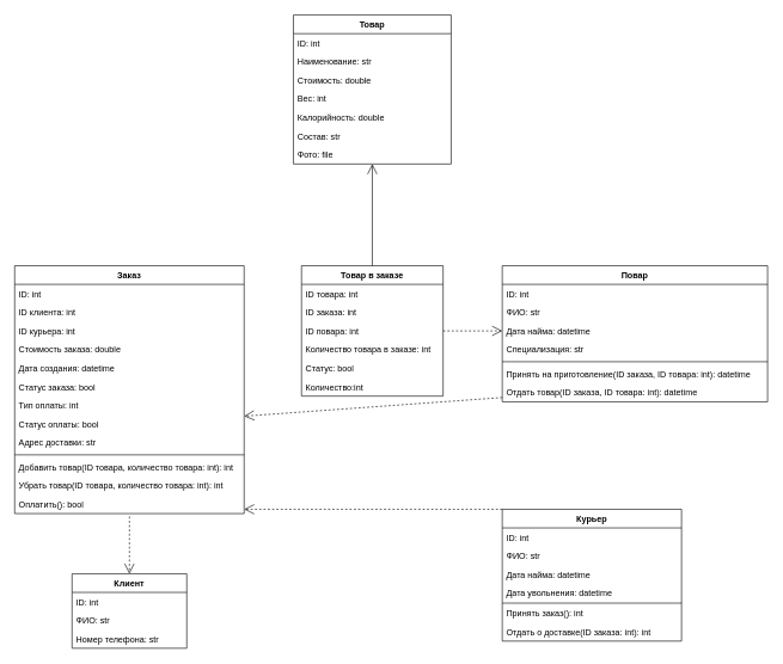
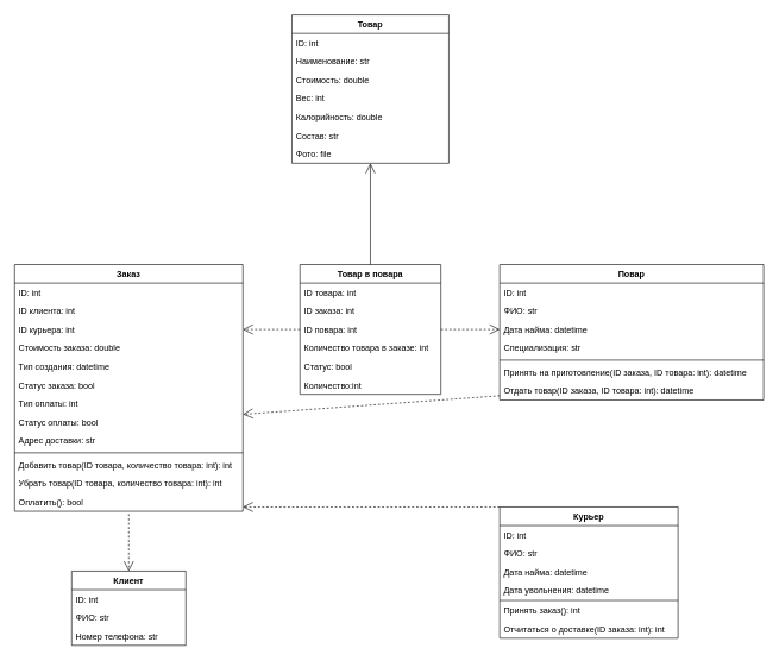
  <mxCell id="0" />
  <mxCell id="1" parent="0" />
  <mxCell id="2" value="Заказ" style="swimlane;fontStyle=1;align=center;verticalAlign=top;childLayout=stackLayout;horizontal=1;startSize=26;horizontalStack=0;resizeParent=1;resizeLast=0;collapsible=1;marginBottom=0;rounded=0;shadow=0;strokeWidth=1;" parent="1" vertex="1"><mxGeometry x="20" y="370" width="320" height="346" as="geometry"><mxRectangle x="230" y="140" width="160" height="26" as="alternateBounds" /></mxGeometry></mxCell>
  <mxCell id="3" value="ID: int" style="text;strokeColor=none;fillColor=none;align=left;verticalAlign=top;spacingLeft=4;spacingRight=4;overflow=hidden;rotatable=0;points=[[0,0.5],[1,0.5]];portConstraint=eastwest;" parent="2" vertex="1"><mxGeometry y="26" width="320" height="26" as="geometry" /></mxCell>
  <mxCell id="4" value="ID клиента: int" style="text;strokeColor=none;fillColor=none;align=left;verticalAlign=top;spacingLeft=4;spacingRight=4;overflow=hidden;rotatable=0;points=[[0,0.5],[1,0.5]];portConstraint=eastwest;" parent="2" vertex="1"><mxGeometry y="52" width="320" height="26" as="geometry" /></mxCell>
  <mxCell id="5" value="ID курьера: int" style="text;strokeColor=none;fillColor=none;align=left;verticalAlign=top;spacingLeft=4;spacingRight=4;overflow=hidden;rotatable=0;points=[[0,0.5],[1,0.5]];portConstraint=eastwest;" parent="2" vertex="1"><mxGeometry y="78" width="320" height="26" as="geometry" /></mxCell>
  <mxCell id="6" value="Стоимость заказа: double" style="text;align=left;verticalAlign=top;spacingLeft=4;spacingRight=4;overflow=hidden;rotatable=0;points=[[0,0.5],[1,0.5]];portConstraint=eastwest;rounded=0;shadow=0;html=0;" parent="2" vertex="1"><mxGeometry y="104" width="320" height="26" as="geometry" /></mxCell>
- <mxCell id="7" value="Дата создания: datetime" style="text;align=left;verticalAlign=top;spacingLeft=4;spacingRight=4;overflow=hidden;rotatable=0;points=[[0,0.5],[1,0.5]];portConstraint=eastwest;" parent="2" vertex="1"><mxGeometry y="130" width="320" height="26" as="geometry" /></mxCell>
+ <mxCell id="7" value="Тип создания: datetime" style="text;align=left;verticalAlign=top;spacingLeft=4;spacingRight=4;overflow=hidden;rotatable=0;points=[[0,0.5],[1,0.5]];portConstraint=eastwest;" parent="2" vertex="1"><mxGeometry y="130" width="320" height="26" as="geometry" /></mxCell>
  <mxCell id="8" value="Статус заказа: bool" style="text;strokeColor=none;fillColor=none;align=left;verticalAlign=top;spacingLeft=4;spacingRight=4;overflow=hidden;rotatable=0;points=[[0,0.5],[1,0.5]];portConstraint=eastwest;" parent="2" vertex="1"><mxGeometry y="156" width="320" height="26" as="geometry" /></mxCell>
  <mxCell id="9" value="Тип оплаты: int" style="text;strokeColor=none;fillColor=none;align=left;verticalAlign=top;spacingLeft=4;spacingRight=4;overflow=hidden;rotatable=0;points=[[0,0.5],[1,0.5]];portConstraint=eastwest;" parent="2" vertex="1"><mxGeometry y="182" width="320" height="26" as="geometry" /></mxCell>
  <mxCell id="10" value="Статус оплаты: bool" style="text;strokeColor=none;fillColor=none;align=left;verticalAlign=top;spacingLeft=4;spacingRight=4;overflow=hidden;rotatable=0;points=[[0,0.5],[1,0.5]];portConstraint=eastwest;" parent="2" vertex="1"><mxGeometry y="208" width="320" height="26" as="geometry" /></mxCell>
  <mxCell id="11" value="Адрес доставки: str" style="text;align=left;verticalAlign=top;spacingLeft=4;spacingRight=4;overflow=hidden;rotatable=0;points=[[0,0.5],[1,0.5]];portConstraint=eastwest;" parent="2" vertex="1"><mxGeometry y="234" width="320" height="26" as="geometry" /></mxCell>
  <mxCell id="12" value="" style="line;html=1;strokeWidth=1;align=left;verticalAlign=middle;spacingTop=-1;spacingLeft=3;spacingRight=3;rotatable=0;labelPosition=right;points=[];portConstraint=eastwest;" parent="2" vertex="1"><mxGeometry y="260" width="320" height="8" as="geometry" /></mxCell>
  <mxCell id="13" value="Добавить товар(ID товара, количество товара: int): int" style="text;align=left;verticalAlign=top;spacingLeft=4;spacingRight=4;overflow=hidden;rotatable=0;points=[[0,0.5],[1,0.5]];portConstraint=eastwest;" parent="2" vertex="1"><mxGeometry y="268" width="320" height="26" as="geometry" /></mxCell>
  <mxCell id="14" value="Убрать товар(ID товара, количество товара: int): int" style="text;align=left;verticalAlign=top;spacingLeft=4;spacingRight=4;overflow=hidden;rotatable=0;points=[[0,0.5],[1,0.5]];portConstraint=eastwest;" parent="2" vertex="1"><mxGeometry y="294" width="320" height="26" as="geometry" /></mxCell>
  <mxCell id="15" value="Оплатить(): bool" style="text;align=left;verticalAlign=top;spacingLeft=4;spacingRight=4;overflow=hidden;rotatable=0;points=[[0,0.5],[1,0.5]];portConstraint=eastwest;" parent="2" vertex="1"><mxGeometry y="320" width="320" height="26" as="geometry" /></mxCell>
  <mxCell id="16" value="Клиент" style="swimlane;fontStyle=1;align=center;verticalAlign=top;childLayout=stackLayout;horizontal=1;startSize=26;horizontalStack=0;resizeParent=1;resizeLast=0;collapsible=1;marginBottom=0;rounded=0;shadow=0;strokeWidth=1;" parent="1" vertex="1"><mxGeometry x="100" y="800" width="160" height="104" as="geometry"><mxRectangle x="340" y="380" width="170" height="26" as="alternateBounds" /></mxGeometry></mxCell>
  <mxCell id="17" value="ID: int" style="text;strokeColor=none;fillColor=none;align=left;verticalAlign=top;spacingLeft=4;spacingRight=4;overflow=hidden;rotatable=0;points=[[0,0.5],[1,0.5]];portConstraint=eastwest;" parent="16" vertex="1"><mxGeometry y="26" width="160" height="26" as="geometry" /></mxCell>
  <mxCell id="18" value="ФИО: str" style="text;align=left;verticalAlign=top;spacingLeft=4;spacingRight=4;overflow=hidden;rotatable=0;points=[[0,0.5],[1,0.5]];portConstraint=eastwest;" parent="16" vertex="1"><mxGeometry y="52" width="160" height="26" as="geometry" /></mxCell>
  <mxCell id="19" value="Номер телефона: str" style="text;align=left;verticalAlign=top;spacingLeft=4;spacingRight=4;overflow=hidden;rotatable=0;points=[[0,0.5],[1,0.5]];portConstraint=eastwest;" parent="16" vertex="1"><mxGeometry y="78" width="160" height="26" as="geometry" /></mxCell>
  <mxCell id="20" value="Повар" style="swimlane;fontStyle=1;align=center;verticalAlign=top;childLayout=stackLayout;horizontal=1;startSize=26;horizontalStack=0;resizeParent=1;resizeParentMax=0;resizeLast=0;collapsible=1;marginBottom=0;" parent="1" vertex="1"><mxGeometry x="700" y="370" width="370" height="190" as="geometry" /></mxCell>
  <mxCell id="21" value="ID: int" style="text;strokeColor=none;fillColor=none;align=left;verticalAlign=top;spacingLeft=4;spacingRight=4;overflow=hidden;rotatable=0;points=[[0,0.5],[1,0.5]];portConstraint=eastwest;" parent="20" vertex="1"><mxGeometry y="26" width="370" height="26" as="geometry" /></mxCell>
  <mxCell id="22" value="ФИО: str" style="text;strokeColor=none;fillColor=none;align=left;verticalAlign=top;spacingLeft=4;spacingRight=4;overflow=hidden;rotatable=0;points=[[0,0.5],[1,0.5]];portConstraint=eastwest;" parent="20" vertex="1"><mxGeometry y="52" width="370" height="26" as="geometry" /></mxCell>
  <mxCell id="23" value="Дата найма: datetime " style="text;strokeColor=none;fillColor=none;align=left;verticalAlign=top;spacingLeft=4;spacingRight=4;overflow=hidden;rotatable=0;points=[[0,0.5],[1,0.5]];portConstraint=eastwest;" parent="20" vertex="1"><mxGeometry y="78" width="370" height="26" as="geometry" /></mxCell>
  <mxCell id="24" value="Специализация: str" style="text;strokeColor=none;fillColor=none;align=left;verticalAlign=top;spacingLeft=4;spacingRight=4;overflow=hidden;rotatable=0;points=[[0,0.5],[1,0.5]];portConstraint=eastwest;" parent="20" vertex="1"><mxGeometry y="104" width="370" height="26" as="geometry" /></mxCell>
  <mxCell id="25" value="" style="line;strokeWidth=1;fillColor=none;align=left;verticalAlign=middle;spacingTop=-1;spacingLeft=3;spacingRight=3;rotatable=0;labelPosition=right;points=[];portConstraint=eastwest;strokeColor=inherit;" parent="20" vertex="1"><mxGeometry y="130" width="370" height="8" as="geometry" /></mxCell>
  <mxCell id="26" value="Принять на приготовление(ID заказа, ID товара: int): datetime" style="text;strokeColor=none;fillColor=none;align=left;verticalAlign=top;spacingLeft=4;spacingRight=4;overflow=hidden;rotatable=0;points=[[0,0.5],[1,0.5]];portConstraint=eastwest;" parent="20" vertex="1"><mxGeometry y="138" width="370" height="26" as="geometry" /></mxCell>
  <mxCell id="27" value="Отдать товар(ID заказа, ID товара: int): datetime" style="text;strokeColor=none;fillColor=none;align=left;verticalAlign=top;spacingLeft=4;spacingRight=4;overflow=hidden;rotatable=0;points=[[0,0.5],[1,0.5]];portConstraint=eastwest;" parent="20" vertex="1"><mxGeometry y="164" width="370" height="26" as="geometry" /></mxCell>
  <mxCell id="28" value="Товар" style="swimlane;fontStyle=1;align=center;verticalAlign=top;childLayout=stackLayout;horizontal=1;startSize=26;horizontalStack=0;resizeParent=1;resizeParentMax=0;resizeLast=0;collapsible=1;marginBottom=0;" parent="1" vertex="1"><mxGeometry x="408.75" y="20" width="220" height="208" as="geometry" /></mxCell>
  <mxCell id="29" value="ID: int" style="text;strokeColor=none;fillColor=none;align=left;verticalAlign=top;spacingLeft=4;spacingRight=4;overflow=hidden;rotatable=0;points=[[0,0.5],[1,0.5]];portConstraint=eastwest;" parent="28" vertex="1"><mxGeometry y="26" width="220" height="26" as="geometry" /></mxCell>
  <mxCell id="30" value="Наименование: str" style="text;strokeColor=none;fillColor=none;align=left;verticalAlign=top;spacingLeft=4;spacingRight=4;overflow=hidden;rotatable=0;points=[[0,0.5],[1,0.5]];portConstraint=eastwest;" parent="28" vertex="1"><mxGeometry y="52" width="220" height="26" as="geometry" /></mxCell>
  <mxCell id="31" value="Стоимость: double" style="text;strokeColor=none;fillColor=none;align=left;verticalAlign=top;spacingLeft=4;spacingRight=4;overflow=hidden;rotatable=0;points=[[0,0.5],[1,0.5]];portConstraint=eastwest;" parent="28" vertex="1"><mxGeometry y="78" width="220" height="26" as="geometry" /></mxCell>
  <mxCell id="32" value="Вес: int" style="text;strokeColor=none;fillColor=none;align=left;verticalAlign=top;spacingLeft=4;spacingRight=4;overflow=hidden;rotatable=0;points=[[0,0.5],[1,0.5]];portConstraint=eastwest;" parent="28" vertex="1"><mxGeometry y="104" width="220" height="26" as="geometry" /></mxCell>
  <mxCell id="33" value="Калорийность: double" style="text;strokeColor=none;fillColor=none;align=left;verticalAlign=top;spacingLeft=4;spacingRight=4;overflow=hidden;rotatable=0;points=[[0,0.5],[1,0.5]];portConstraint=eastwest;" parent="28" vertex="1"><mxGeometry y="130" width="220" height="26" as="geometry" /></mxCell>
  <mxCell id="34" value="Состав: str" style="text;strokeColor=none;fillColor=none;align=left;verticalAlign=top;spacingLeft=4;spacingRight=4;overflow=hidden;rotatable=0;points=[[0,0.5],[1,0.5]];portConstraint=eastwest;" parent="28" vertex="1"><mxGeometry y="156" width="220" height="26" as="geometry" /></mxCell>
  <mxCell id="35" value="Фото: file" style="text;strokeColor=none;fillColor=none;align=left;verticalAlign=top;spacingLeft=4;spacingRight=4;overflow=hidden;rotatable=0;points=[[0,0.5],[1,0.5]];portConstraint=eastwest;" parent="28" vertex="1"><mxGeometry y="182" width="220" height="26" as="geometry" /></mxCell>
  <mxCell id="36" value="Курьер" style="swimlane;fontStyle=1;align=center;verticalAlign=top;childLayout=stackLayout;horizontal=1;startSize=26;horizontalStack=0;resizeParent=1;resizeParentMax=0;resizeLast=0;collapsible=1;marginBottom=0;" parent="1" vertex="1"><mxGeometry x="700" y="710" width="250" height="184" as="geometry" /></mxCell>
  <mxCell id="37" value="ID: int" style="text;strokeColor=none;fillColor=none;align=left;verticalAlign=top;spacingLeft=4;spacingRight=4;overflow=hidden;rotatable=0;points=[[0,0.5],[1,0.5]];portConstraint=eastwest;" parent="36" vertex="1"><mxGeometry y="26" width="250" height="26" as="geometry" /></mxCell>
  <mxCell id="38" value="ФИО: str" style="text;strokeColor=none;fillColor=none;align=left;verticalAlign=top;spacingLeft=4;spacingRight=4;overflow=hidden;rotatable=0;points=[[0,0.5],[1,0.5]];portConstraint=eastwest;" parent="36" vertex="1"><mxGeometry y="52" width="250" height="26" as="geometry" /></mxCell>
  <mxCell id="39" value="Дата найма: datetime " style="text;strokeColor=none;fillColor=none;align=left;verticalAlign=top;spacingLeft=4;spacingRight=4;overflow=hidden;rotatable=0;points=[[0,0.5],[1,0.5]];portConstraint=eastwest;" parent="36" vertex="1"><mxGeometry y="78" width="250" height="26" as="geometry" /></mxCell>
  <mxCell id="40" value="Дата увольнения: datetime" style="text;strokeColor=none;fillColor=none;align=left;verticalAlign=top;spacingLeft=4;spacingRight=4;overflow=hidden;rotatable=0;points=[[0,0.5],[1,0.5]];portConstraint=eastwest;" parent="36" vertex="1"><mxGeometry y="104" width="250" height="26" as="geometry" /></mxCell>
  <mxCell id="41" value="" style="line;strokeWidth=1;fillColor=none;align=left;verticalAlign=middle;spacingTop=-1;spacingLeft=3;spacingRight=3;rotatable=0;labelPosition=right;points=[];portConstraint=eastwest;strokeColor=inherit;" parent="36" vertex="1"><mxGeometry y="130" width="250" height="2" as="geometry" /></mxCell>
  <mxCell id="42" value="Принять заказ(): int" style="text;strokeColor=none;fillColor=none;align=left;verticalAlign=top;spacingLeft=4;spacingRight=4;overflow=hidden;rotatable=0;points=[[0,0.5],[1,0.5]];portConstraint=eastwest;" parent="36" vertex="1"><mxGeometry y="132" width="250" height="26" as="geometry" /></mxCell>
- <mxCell id="43" value="Отдать о доставке(ID заказа: int): int" style="text;strokeColor=none;fillColor=none;align=left;verticalAlign=top;spacingLeft=4;spacingRight=4;overflow=hidden;rotatable=0;points=[[0,0.5],[1,0.5]];portConstraint=eastwest;" parent="36" vertex="1"><mxGeometry y="158" width="250" height="26" as="geometry" /></mxCell>
- <mxCell id="44" value="Товар в заказе" style="swimlane;fontStyle=1;align=center;verticalAlign=top;childLayout=stackLayout;horizontal=1;startSize=26;horizontalStack=0;resizeParent=1;resizeParentMax=0;resizeLast=0;collapsible=1;marginBottom=0;" parent="1" vertex="1"><mxGeometry x="420" y="370" width="197.5" height="182" as="geometry"><mxRectangle x="440" y="610" width="130" height="30" as="alternateBounds" /></mxGeometry></mxCell>
+ <mxCell id="43" value="Отчитаться о доставке(ID заказа: int): int" style="text;strokeColor=none;fillColor=none;align=left;verticalAlign=top;spacingLeft=4;spacingRight=4;overflow=hidden;rotatable=0;points=[[0,0.5],[1,0.5]];portConstraint=eastwest;" parent="36" vertex="1"><mxGeometry y="158" width="250" height="26" as="geometry" /></mxCell>
+ <mxCell id="44" value="Товар в повара" style="swimlane;fontStyle=1;align=center;verticalAlign=top;childLayout=stackLayout;horizontal=1;startSize=26;horizontalStack=0;resizeParent=1;resizeParentMax=0;resizeLast=0;collapsible=1;marginBottom=0;" parent="1" vertex="1"><mxGeometry x="420" y="370" width="197.5" height="182" as="geometry"><mxRectangle x="440" y="610" width="130" height="30" as="alternateBounds" /></mxGeometry></mxCell>
  <mxCell id="45" value="ID товара: int" style="text;strokeColor=none;fillColor=none;align=left;verticalAlign=top;spacingLeft=4;spacingRight=4;overflow=hidden;rotatable=0;points=[[0,0.5],[1,0.5]];portConstraint=eastwest;" parent="44" vertex="1"><mxGeometry y="26" width="197.5" height="26" as="geometry" /></mxCell>
  <mxCell id="46" value="ID заказа: int" style="text;strokeColor=none;fillColor=none;align=left;verticalAlign=top;spacingLeft=4;spacingRight=4;overflow=hidden;rotatable=0;points=[[0,0.5],[1,0.5]];portConstraint=eastwest;" parent="44" vertex="1"><mxGeometry y="52" width="197.5" height="26" as="geometry" /></mxCell>
  <mxCell id="47" value="ID повара: int" style="text;strokeColor=none;fillColor=none;align=left;verticalAlign=top;spacingLeft=4;spacingRight=4;overflow=hidden;rotatable=0;points=[[0,0.5],[1,0.5]];portConstraint=eastwest;" parent="44" vertex="1"><mxGeometry y="78" width="197.5" height="26" as="geometry" /></mxCell>
  <mxCell id="48" value="Количество товара в заказе: int" style="text;strokeColor=none;fillColor=none;align=left;verticalAlign=top;spacingLeft=4;spacingRight=4;overflow=hidden;rotatable=0;points=[[0,0.5],[1,0.5]];portConstraint=eastwest;" parent="44" vertex="1"><mxGeometry y="104" width="197.5" height="26" as="geometry" /></mxCell>
  <mxCell id="49" value="Статус: bool" style="text;strokeColor=none;fillColor=none;align=left;verticalAlign=top;spacingLeft=4;spacingRight=4;overflow=hidden;rotatable=0;points=[[0,0.5],[1,0.5]];portConstraint=eastwest;" parent="44" vertex="1"><mxGeometry y="130" width="197.5" height="26" as="geometry" /></mxCell>
  <mxCell id="50" value="Количество:int" style="text;strokeColor=none;fillColor=none;align=left;verticalAlign=top;spacingLeft=4;spacingRight=4;overflow=hidden;rotatable=0;points=[[0,0.5],[1,0.5]];portConstraint=eastwest;" vertex="1" parent="44"><mxGeometry y="156" width="197.5" height="26" as="geometry" /></mxCell>
  <mxCell id="51" value="" style="endArrow=open;endSize=12;dashed=1;html=1;rounded=0;exitX=1;exitY=0.5;exitDx=0;exitDy=0;entryX=0;entryY=0.5;entryDx=0;entryDy=0;" parent="1" source="47" target="23" edge="1"><mxGeometry x="-0.212" width="160" relative="1" as="geometry"><mxPoint x="380" y="540" as="sourcePoint" /><mxPoint x="540" y="540" as="targetPoint" /><mxPoint as="offset" /></mxGeometry></mxCell>
  <mxCell id="52" value="" style="endArrow=open;endSize=12;dashed=0;html=1;rounded=0;exitX=0.5;exitY=0;exitDx=0;exitDy=0;" parent="1" source="44" target="35" edge="1"><mxGeometry x="-0.212" width="160" relative="1" as="geometry"><mxPoint x="627.5" y="471" as="sourcePoint" /><mxPoint x="710" y="471" as="targetPoint" /><mxPoint as="offset" /></mxGeometry></mxCell>
+ <mxCell id="53" value="" style="endArrow=open;endSize=12;dashed=1;html=1;rounded=0;exitX=0;exitY=0.5;exitDx=0;exitDy=0;entryX=1;entryY=0.5;entryDx=0;entryDy=0;" parent="1" source="47" target="5" edge="1"><mxGeometry x="-0.212" width="160" relative="1" as="geometry"><mxPoint x="637.5" y="481" as="sourcePoint" /><mxPoint x="720" y="481" as="targetPoint" /><mxPoint as="offset" /></mxGeometry></mxCell>
  <mxCell id="54" value="" style="endArrow=open;endSize=12;dashed=1;html=1;rounded=0;exitX=0;exitY=0;exitDx=0;exitDy=0;" parent="1" source="36" edge="1"><mxGeometry x="-0.212" width="160" relative="1" as="geometry"><mxPoint x="647.5" y="491" as="sourcePoint" /><mxPoint x="340" y="710" as="targetPoint" /><mxPoint as="offset" /></mxGeometry></mxCell>
  <mxCell id="55" value="" style="endArrow=open;endSize=12;dashed=1;html=1;rounded=0;exitX=0;exitY=0.769;exitDx=0;exitDy=0;exitPerimeter=0;" parent="1" source="27" edge="1"><mxGeometry x="-0.212" width="160" relative="1" as="geometry"><mxPoint x="640" y="610" as="sourcePoint" /><mxPoint x="340" y="580" as="targetPoint" /><mxPoint as="offset" /></mxGeometry></mxCell>
  <mxCell id="56" value="" style="endArrow=open;endSize=12;dashed=1;html=1;rounded=0;entryX=0.5;entryY=0;entryDx=0;entryDy=0;" parent="1" target="16" edge="1"><mxGeometry x="-0.212" width="160" relative="1" as="geometry"><mxPoint x="180" y="720" as="sourcePoint" /><mxPoint x="750" y="511" as="targetPoint" /><mxPoint as="offset" /></mxGeometry></mxCell>
